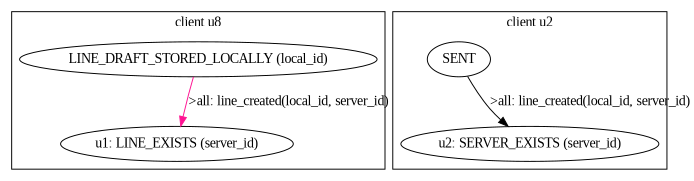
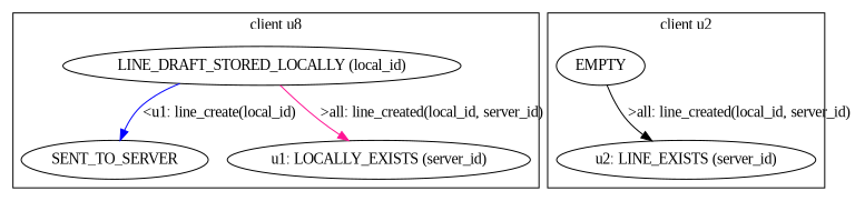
  digraph {
    fontname="Liberation Serif"
    node [fontname="Liberation Serif"]
    edge [fontname="Liberation Serif"]
    "LINE_DRAFT_STORED_LOCALLY (local_id)"
-   "u1: LINE_EXISTS (server_id)"
-   EMPTY [label=SENT]
-   "u2: LINE_EXISTS (server_id)" [label="u2: SERVER_EXISTS (server_id)"]
+   SENT_TO_SERVER
+   "u1: LINE_EXISTS (server_id)" [label="u1: LOCALLY_EXISTS (server_id)"]
+   EMPTY
+   "u2: LINE_EXISTS (server_id)"
    subgraph cluster_1 {
      label="client u8"
      "LINE_DRAFT_STORED_LOCALLY (local_id)"
+     SENT_TO_SERVER
      "u1: LINE_EXISTS (server_id)"
    }
    subgraph cluster_2 {
      label="client u2"
      EMPTY
      "u2: LINE_EXISTS (server_id)"
    }
+   "LINE_DRAFT_STORED_LOCALLY (local_id)" -> SENT_TO_SERVER [color=blue label="<u1: line_create(local_id)"]
    "LINE_DRAFT_STORED_LOCALLY (local_id)" -> "u1: LINE_EXISTS (server_id)" [color=deeppink label=">all: line_created(local_id, server_id)"]
    EMPTY -> "u2: LINE_EXISTS (server_id)" [label=">all: line_created(local_id, server_id)"]
  }
